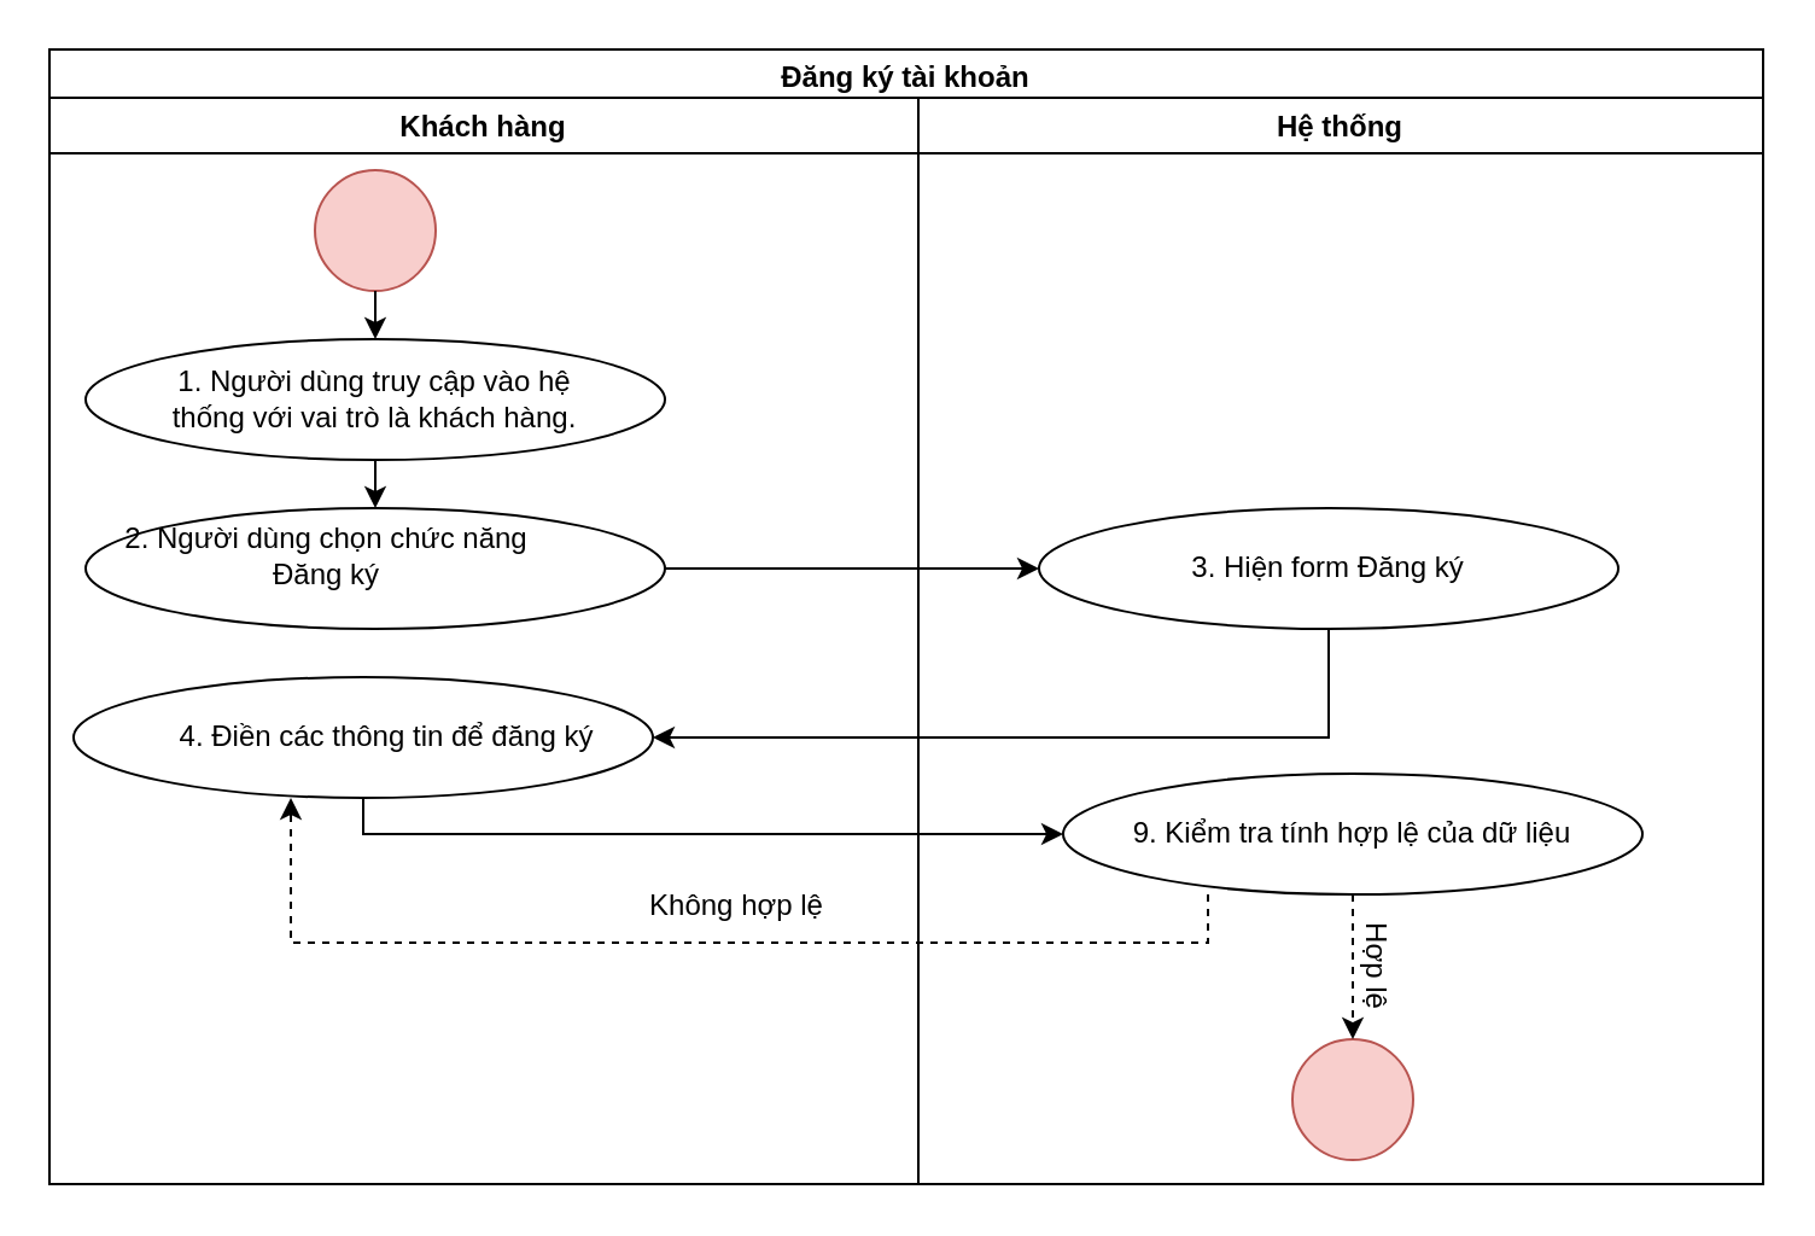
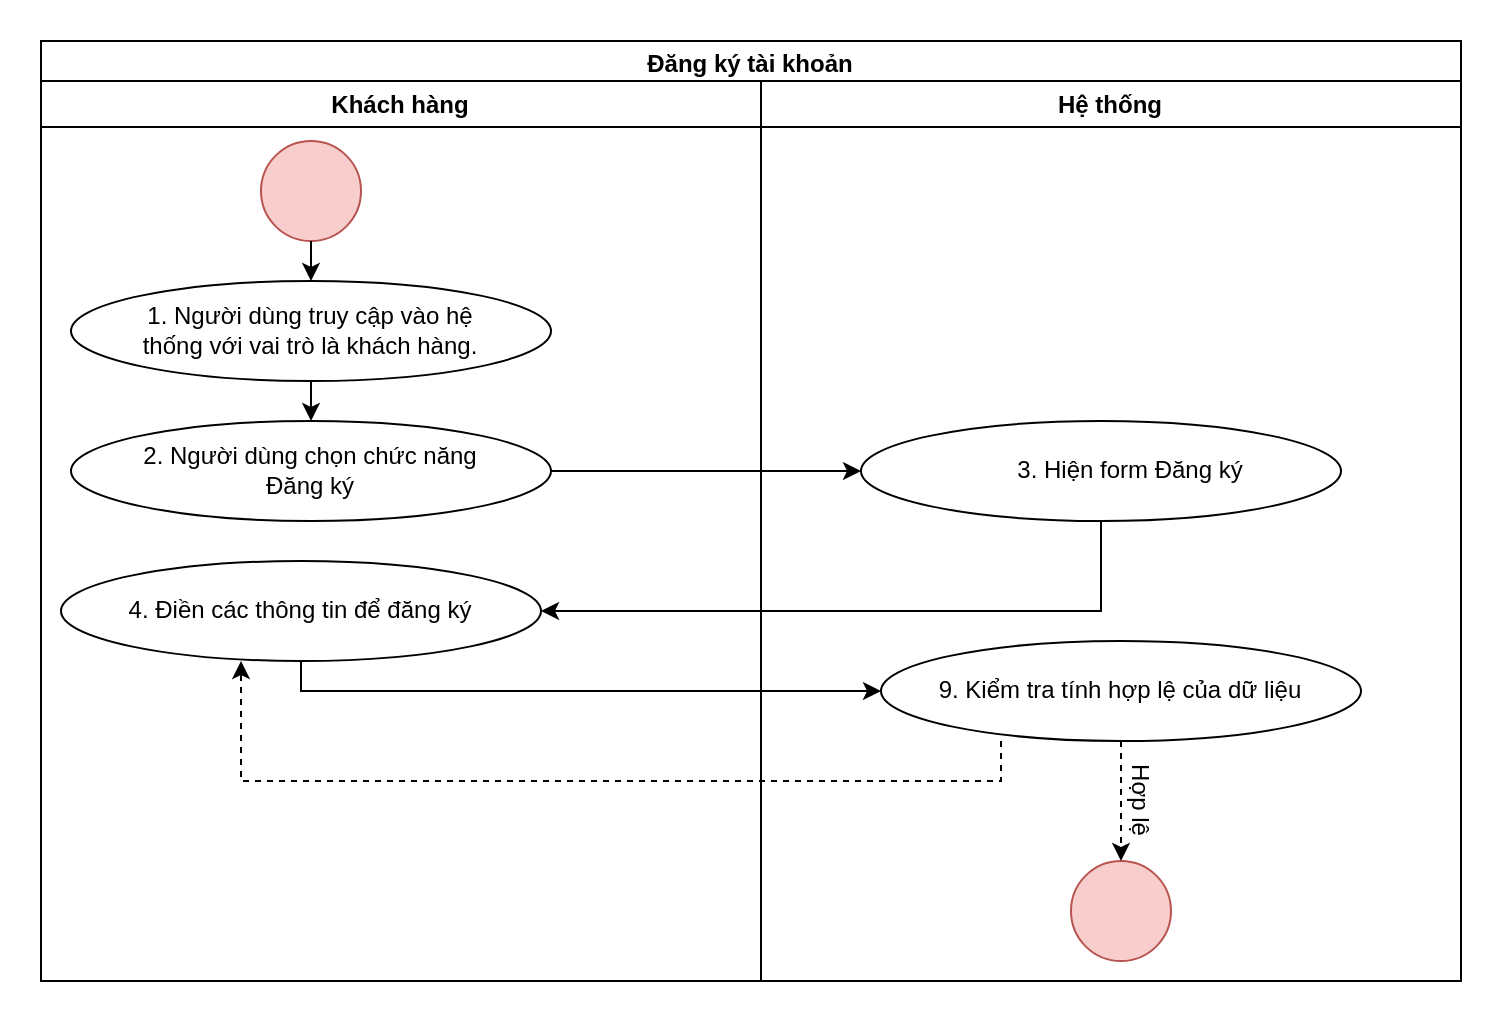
  <mxCell id="0" />
  <mxCell id="1" parent="0" />
  <mxCell id="2" value="Đăng ký tài khoản" style="swimlane;whiteSpace=wrap;html=1;movable=1;resizable=1;rotatable=1;deletable=1;editable=1;locked=0;connectable=1;" parent="1" vertex="1"><mxGeometry x="20" y="20" width="710" height="470" as="geometry"><mxRectangle x="250" y="80" width="140" height="30" as="alternateBounds" /></mxGeometry></mxCell>
  <mxCell id="3" value="Hệ thống" style="swimlane;" parent="2" vertex="1"><mxGeometry x="360" y="20" width="350" height="450" as="geometry" /></mxCell>
  <mxCell id="4" value="" style="group" parent="3" vertex="1" connectable="0"><mxGeometry x="50" y="170" width="240" height="50" as="geometry" /></mxCell>
  <mxCell id="5" value="" style="ellipse;whiteSpace=wrap;html=1;" parent="4" vertex="1"><mxGeometry width="240" height="50" as="geometry" /></mxCell>
- <mxCell id="6" value="3. Hiện form Đăng ký" style="text;html=1;align=center;verticalAlign=middle;whiteSpace=wrap;rounded=0;" parent="4" vertex="1"><mxGeometry x="25" y="10" width="190" height="30" as="geometry" /></mxCell>
+ <mxCell id="6" value="3. Hiện form Đăng ký" style="text;html=1;align=center;verticalAlign=middle;whiteSpace=wrap;rounded=0;" parent="4" vertex="1"><mxGeometry x="40" y="10" width="190" height="30" as="geometry" /></mxCell>
  <mxCell id="7" value="" style="group" parent="3" vertex="1" connectable="0"><mxGeometry x="60" y="280" width="240" height="50" as="geometry" /></mxCell>
  <mxCell id="8" value="" style="ellipse;whiteSpace=wrap;html=1;" parent="7" vertex="1"><mxGeometry width="240" height="50" as="geometry" /></mxCell>
  <mxCell id="9" value="9. Kiểm tra tính hợp lệ của dữ liệu" style="text;html=1;align=center;verticalAlign=middle;whiteSpace=wrap;rounded=0;" parent="7" vertex="1"><mxGeometry x="25" y="10" width="190" height="30" as="geometry" /></mxCell>
  <mxCell id="10" value="" style="ellipse;whiteSpace=wrap;html=1;aspect=fixed;fillColor=#f8cecc;strokeColor=#b85450;" parent="3" vertex="1"><mxGeometry x="155" y="390" width="50" height="50" as="geometry" /></mxCell>
  <mxCell id="11" value="" style="edgeStyle=orthogonalEdgeStyle;rounded=0;orthogonalLoop=1;jettySize=auto;html=1;dashed=1;" parent="3" source="8" target="10" edge="1"><mxGeometry relative="1" as="geometry" /></mxCell>
  <mxCell id="12" value="Hợp lệ" style="text;html=1;align=center;verticalAlign=middle;whiteSpace=wrap;rounded=0;rotation=90;" parent="3" vertex="1"><mxGeometry x="165" y="345" width="50" height="30" as="geometry" /></mxCell>
  <mxCell id="13" value="Khách hàng" style="swimlane;" parent="2" vertex="1"><mxGeometry y="20" width="360" height="450" as="geometry" /></mxCell>
  <mxCell id="14" value="" style="ellipse;whiteSpace=wrap;html=1;aspect=fixed;fillColor=#f8cecc;strokeColor=#b85450;" parent="13" vertex="1"><mxGeometry x="110" y="30" width="50" height="50" as="geometry" /></mxCell>
  <mxCell id="15" style="edgeStyle=orthogonalEdgeStyle;rounded=0;orthogonalLoop=1;jettySize=auto;html=1;exitX=0.5;exitY=1;exitDx=0;exitDy=0;entryX=0.5;entryY=0;entryDx=0;entryDy=0;" parent="13" source="17" target="21" edge="1"><mxGeometry relative="1" as="geometry"><mxPoint x="135" y="200" as="targetPoint" /></mxGeometry></mxCell>
  <mxCell id="16" value="" style="group" parent="13" vertex="1" connectable="0"><mxGeometry x="15" y="100" width="240" height="50" as="geometry" /></mxCell>
  <mxCell id="17" value="" style="ellipse;whiteSpace=wrap;html=1;" parent="16" vertex="1"><mxGeometry width="240" height="50" as="geometry" /></mxCell>
  <mxCell id="18" value="1. Người dùng truy cập vào hệ thống với vai trò là khách hàng." style="text;html=1;align=center;verticalAlign=middle;whiteSpace=wrap;rounded=0;" parent="16" vertex="1"><mxGeometry x="25" y="10" width="190" height="30" as="geometry" /></mxCell>
  <mxCell id="19" value="" style="endArrow=classic;html=1;rounded=0;exitX=0.5;exitY=1;exitDx=0;exitDy=0;entryX=0.5;entryY=0;entryDx=0;entryDy=0;" parent="13" source="14" target="17" edge="1"><mxGeometry width="50" height="50" relative="1" as="geometry"><mxPoint x="320" y="220" as="sourcePoint" /><mxPoint x="205" y="120" as="targetPoint" /></mxGeometry></mxCell>
  <mxCell id="20" value="" style="group" parent="13" vertex="1" connectable="0"><mxGeometry x="15" y="170" width="240" height="50" as="geometry" /></mxCell>
  <mxCell id="21" value="" style="ellipse;whiteSpace=wrap;html=1;" parent="20" vertex="1"><mxGeometry width="240" height="50" as="geometry" /></mxCell>
- <mxCell id="22" value="2. Người dùng chọn chức năng Đăng ký" style="text;html=1;align=center;verticalAlign=middle;whiteSpace=wrap;rounded=0;" parent="20" vertex="1"><mxGeometry x="5" y="5" width="190" height="30" as="geometry" /></mxCell>
+ <mxCell id="22" value="2. Người dùng chọn chức năng Đăng ký" style="text;html=1;align=center;verticalAlign=middle;whiteSpace=wrap;rounded=0;" parent="20" vertex="1"><mxGeometry x="25" y="10" width="190" height="30" as="geometry" /></mxCell>
  <mxCell id="23" value="" style="group" parent="13" vertex="1" connectable="0"><mxGeometry x="10" y="240" width="240" height="50" as="geometry" /></mxCell>
  <mxCell id="24" value="" style="ellipse;whiteSpace=wrap;html=1;" parent="23" vertex="1"><mxGeometry width="240" height="50" as="geometry" /></mxCell>
- <mxCell id="25" value="4. Điền các thông tin để đăng ký" style="text;html=1;align=center;verticalAlign=middle;whiteSpace=wrap;rounded=0;" parent="23" vertex="1"><mxGeometry x="35" y="10" width="190" height="30" as="geometry" /></mxCell>
+ <mxCell id="25" value="4. Điền các thông tin để đăng ký" style="text;html=1;align=center;verticalAlign=middle;whiteSpace=wrap;rounded=0;" parent="23" vertex="1"><mxGeometry x="25" y="10" width="190" height="30" as="geometry" /></mxCell>
  <mxCell id="26" style="edgeStyle=orthogonalEdgeStyle;rounded=0;orthogonalLoop=1;jettySize=auto;html=1;exitX=0.25;exitY=1;exitDx=0;exitDy=0;exitPerimeter=0;dashed=1;" parent="13" source="8" edge="1"><mxGeometry relative="1" as="geometry"><mxPoint x="455" y="368" as="sourcePoint" /><mxPoint x="100" y="290" as="targetPoint" /><Array as="points"><mxPoint x="480" y="350" /><mxPoint x="100" y="350" /><mxPoint x="100" y="291" /></Array></mxGeometry></mxCell>
- <mxCell id="27" value="Không hợp lệ" style="text;html=1;align=center;verticalAlign=middle;whiteSpace=wrap;rounded=0;" parent="13" vertex="1"><mxGeometry x="240" y="320" width="90" height="30" as="geometry" /></mxCell>
  <mxCell id="28" style="edgeStyle=orthogonalEdgeStyle;rounded=0;orthogonalLoop=1;jettySize=auto;html=1;exitX=1;exitY=0.5;exitDx=0;exitDy=0;entryX=0;entryY=0.5;entryDx=0;entryDy=0;" parent="2" source="21" target="5" edge="1"><mxGeometry relative="1" as="geometry"><mxPoint x="410" y="245" as="targetPoint" /></mxGeometry></mxCell>
  <mxCell id="29" style="edgeStyle=orthogonalEdgeStyle;rounded=0;orthogonalLoop=1;jettySize=auto;html=1;exitX=0.5;exitY=1;exitDx=0;exitDy=0;entryX=1;entryY=0.5;entryDx=0;entryDy=0;" parent="2" source="5" target="24" edge="1"><mxGeometry relative="1" as="geometry"><mxPoint x="530" y="350" as="targetPoint" /></mxGeometry></mxCell>
  <mxCell id="30" style="edgeStyle=orthogonalEdgeStyle;rounded=0;orthogonalLoop=1;jettySize=auto;html=1;exitX=0.5;exitY=1;exitDx=0;exitDy=0;entryX=0;entryY=0.5;entryDx=0;entryDy=0;" parent="2" source="24" target="8" edge="1"><mxGeometry relative="1" as="geometry"><mxPoint x="130" y="340" as="targetPoint" /><Array as="points"><mxPoint x="130" y="325" /></Array></mxGeometry></mxCell>
